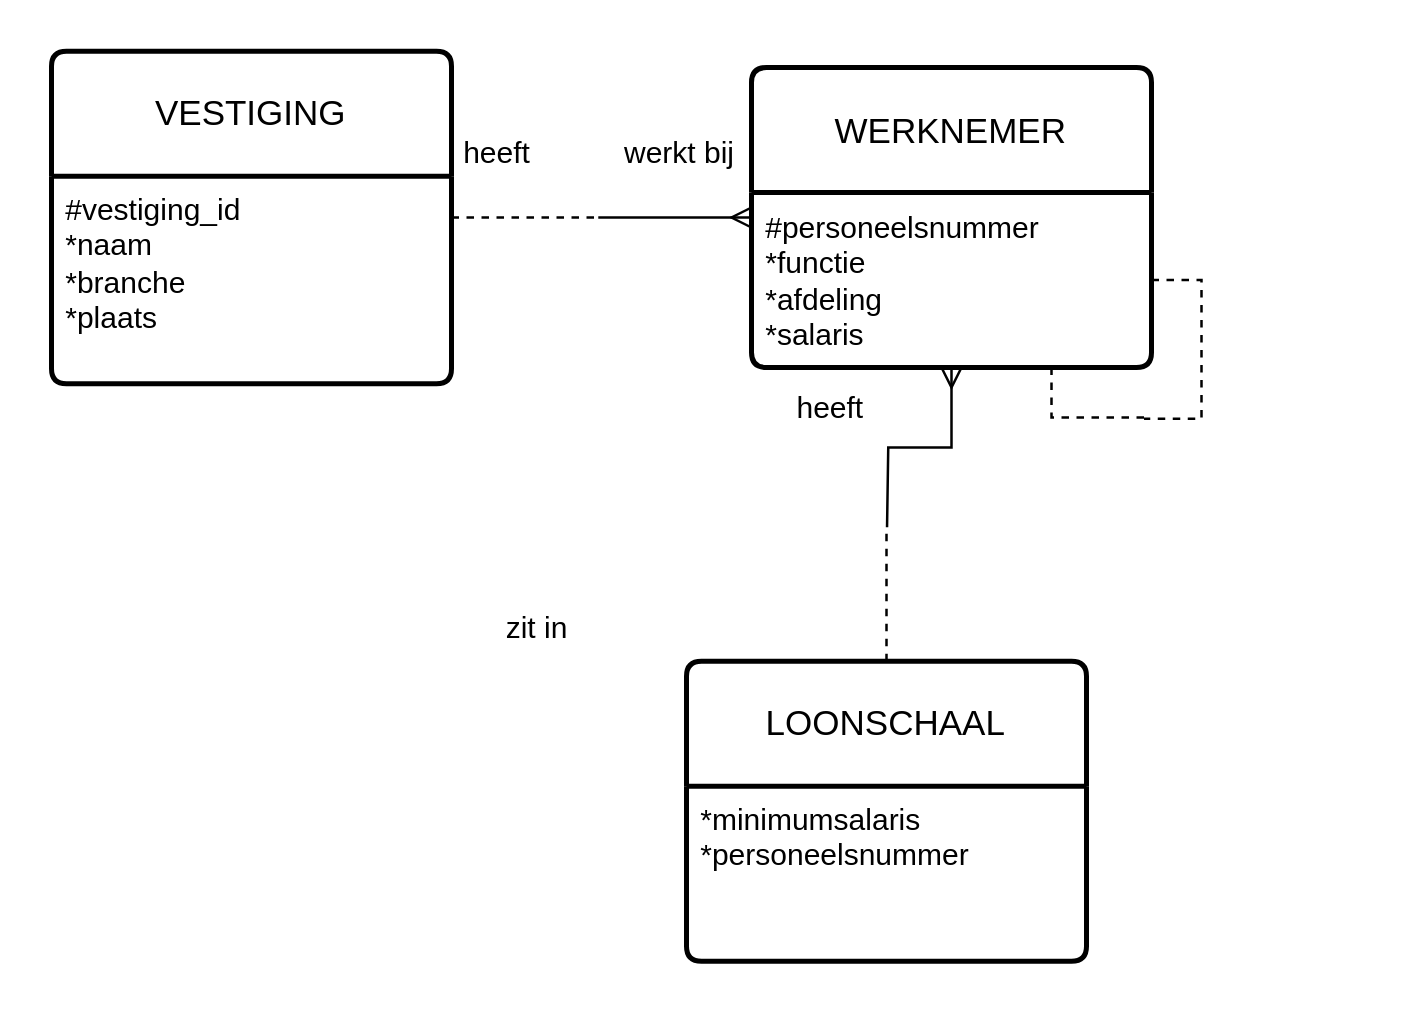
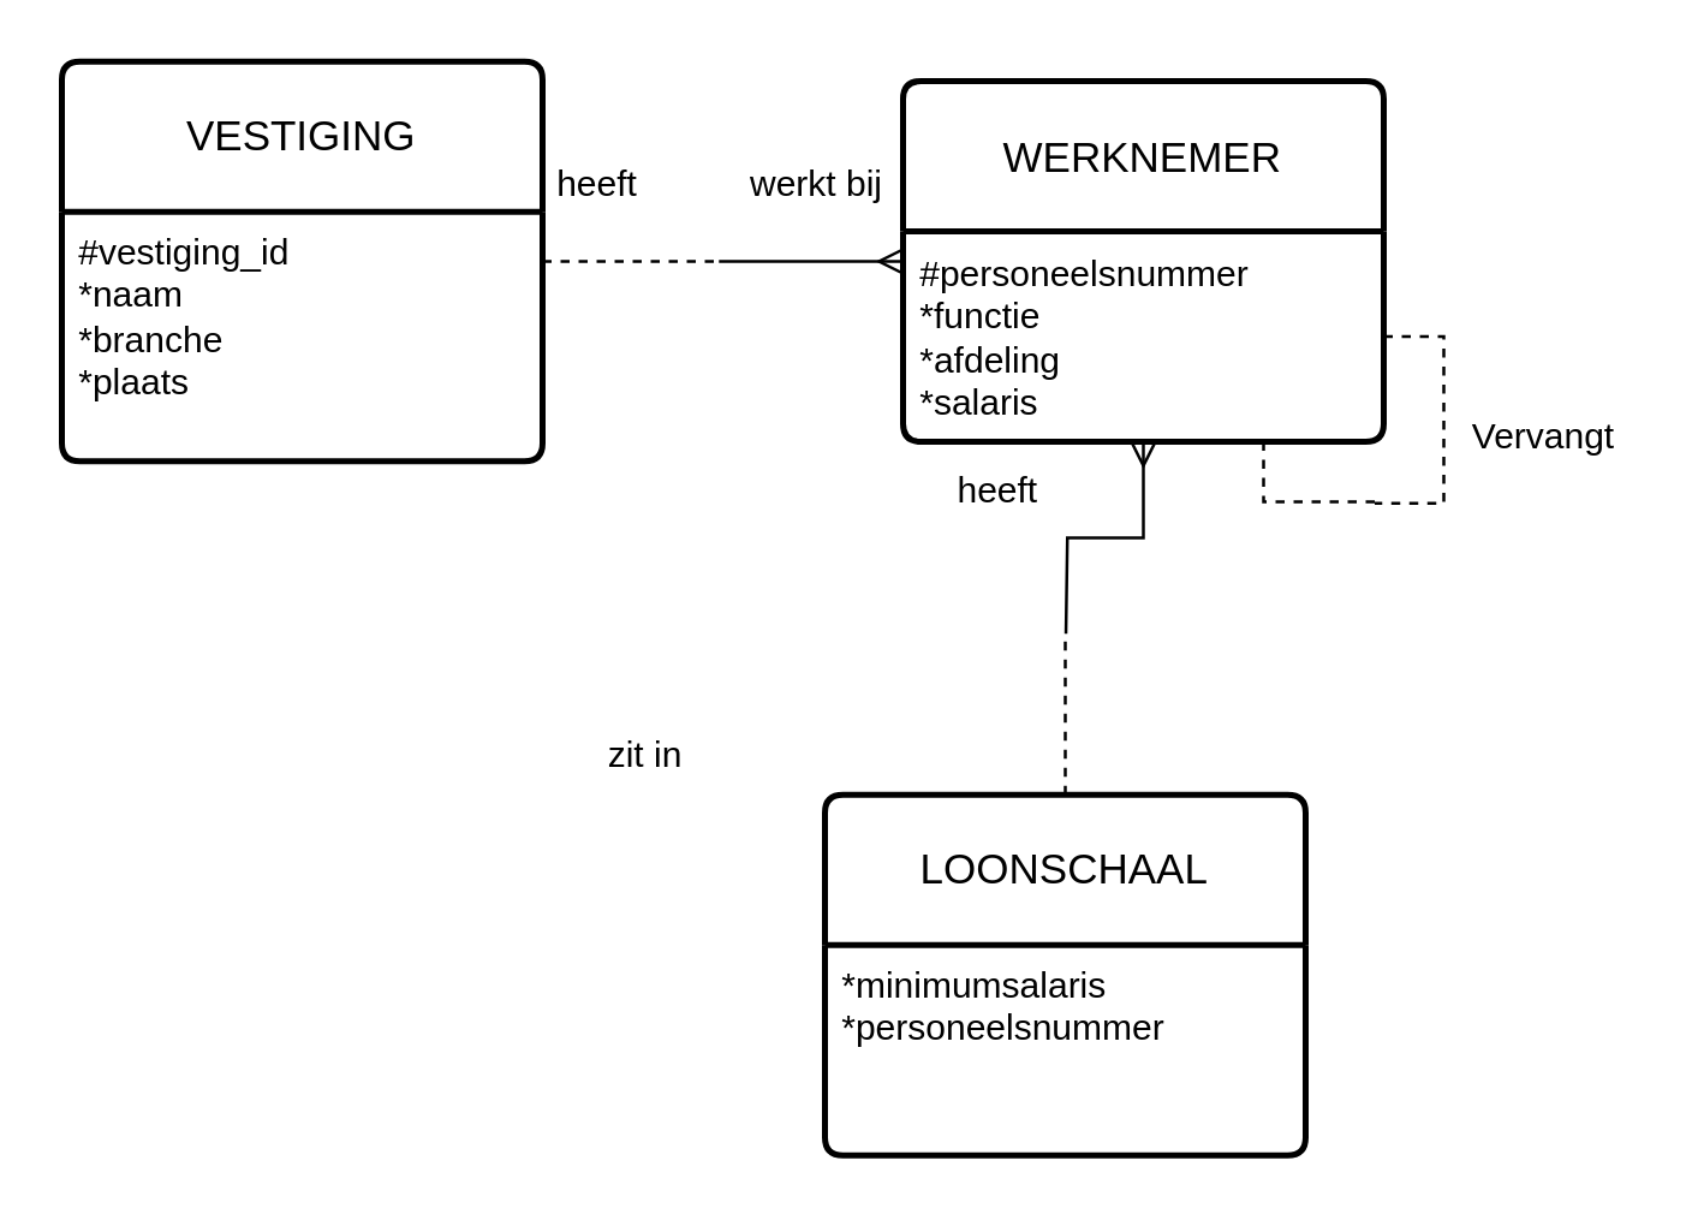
  <mxCell id="0" />
  <mxCell id="1" parent="0" />
  <mxCell id="2" style="edgeStyle=orthogonalEdgeStyle;rounded=0;orthogonalLoop=1;jettySize=auto;html=1;endArrow=none;endFill=0;dashed=1;" edge="1" parent="1" source="3"><mxGeometry relative="1" as="geometry"><mxPoint x="238.333" y="86.5" as="targetPoint" /></mxGeometry></mxCell>
  <mxCell id="3" value="VESTIGING" style="swimlane;childLayout=stackLayout;horizontal=1;startSize=50;horizontalStack=0;rounded=1;fontSize=14;fontStyle=0;strokeWidth=2;resizeParent=0;resizeLast=1;shadow=0;dashed=0;align=center;arcSize=4;whiteSpace=wrap;html=1;" vertex="1" parent="1"><mxGeometry x="20" y="20" width="160" height="133" as="geometry" /></mxCell>
  <mxCell id="4" value="#vestiging_id&lt;br&gt;*naam&lt;br&gt;*branche&lt;br&gt;*plaats" style="align=left;strokeColor=none;fillColor=none;spacingLeft=4;fontSize=12;verticalAlign=top;resizable=0;rotatable=0;part=1;html=1;" vertex="1" parent="3"><mxGeometry y="50" width="160" height="83" as="geometry" /></mxCell>
  <mxCell id="5" style="edgeStyle=orthogonalEdgeStyle;rounded=0;orthogonalLoop=1;jettySize=auto;html=1;endArrow=none;endFill=0;startArrow=ERmany;startFill=0;" edge="1" parent="1" source="6"><mxGeometry relative="1" as="geometry"><mxPoint x="238.714" y="86.5" as="targetPoint" /></mxGeometry></mxCell>
  <mxCell id="6" value="WERKNEMER" style="swimlane;childLayout=stackLayout;horizontal=1;startSize=50;horizontalStack=0;rounded=1;fontSize=14;fontStyle=0;strokeWidth=2;resizeParent=0;resizeLast=1;shadow=0;dashed=0;align=center;arcSize=4;whiteSpace=wrap;html=1;" vertex="1" parent="1"><mxGeometry x="300" y="26.5" width="160" height="120" as="geometry" /></mxCell>
  <mxCell id="7" value="#personeelsnummer&lt;br&gt;*functie&lt;br&gt;*afdeling&lt;br&gt;*salaris" style="align=left;strokeColor=none;fillColor=none;spacingLeft=4;fontSize=12;verticalAlign=top;resizable=0;rotatable=0;part=1;html=1;" vertex="1" parent="6"><mxGeometry y="50" width="160" height="70" as="geometry" /></mxCell>
  <mxCell id="8" style="edgeStyle=orthogonalEdgeStyle;rounded=0;orthogonalLoop=1;jettySize=auto;html=1;endArrow=none;endFill=0;dashed=1;" edge="1" parent="1" source="9"><mxGeometry relative="1" as="geometry"><mxPoint x="354" y="210" as="targetPoint" /></mxGeometry></mxCell>
  <mxCell id="9" value="LOONSCHAAL" style="swimlane;childLayout=stackLayout;horizontal=1;startSize=50;horizontalStack=0;rounded=1;fontSize=14;fontStyle=0;strokeWidth=2;resizeParent=0;resizeLast=1;shadow=0;dashed=0;align=center;arcSize=4;whiteSpace=wrap;html=1;" vertex="1" parent="1"><mxGeometry x="274" y="264" width="160" height="120" as="geometry" /></mxCell>
  <mxCell id="10" value="*minimumsalaris&lt;br&gt;*personeelsnummer" style="align=left;strokeColor=none;fillColor=none;spacingLeft=4;fontSize=12;verticalAlign=top;resizable=0;rotatable=0;part=1;html=1;" vertex="1" parent="9"><mxGeometry y="50" width="160" height="70" as="geometry" /></mxCell>
  <mxCell id="11" style="edgeStyle=orthogonalEdgeStyle;rounded=0;orthogonalLoop=1;jettySize=auto;html=1;endArrow=none;endFill=0;dashed=1;" edge="1" parent="1" source="7"><mxGeometry relative="1" as="geometry"><mxPoint x="457" y="167" as="targetPoint" /><Array as="points"><mxPoint x="480" y="111" /><mxPoint x="480" y="167" /></Array></mxGeometry></mxCell>
  <mxCell id="12" style="edgeStyle=orthogonalEdgeStyle;rounded=0;orthogonalLoop=1;jettySize=auto;html=1;endArrow=none;endFill=0;dashed=1;exitX=0.75;exitY=1;exitDx=0;exitDy=0;" edge="1" parent="1" source="7"><mxGeometry relative="1" as="geometry"><mxPoint x="458" y="167" as="targetPoint" /></mxGeometry></mxCell>
+ <mxCell id="13" value="Vervangt" style="text;html=1;align=center;verticalAlign=middle;resizable=0;points=[];autosize=1;strokeColor=none;fillColor=none;" vertex="1" parent="1"><mxGeometry x="480" y="132" width="65" height="26" as="geometry" /></mxCell>
  <mxCell id="14" style="edgeStyle=orthogonalEdgeStyle;rounded=0;orthogonalLoop=1;jettySize=auto;html=1;startArrow=ERmany;startFill=0;endArrow=none;endFill=0;" edge="1" parent="1" source="7"><mxGeometry relative="1" as="geometry"><mxPoint x="354.222" y="210.4" as="targetPoint" /></mxGeometry></mxCell>
  <mxCell id="15" value="heeft" style="text;html=1;align=center;verticalAlign=middle;resizable=0;points=[];autosize=1;strokeColor=none;fillColor=none;" vertex="1" parent="1"><mxGeometry x="175" y="48" width="45" height="26" as="geometry" /></mxCell>
  <mxCell id="16" value="werkt bij" style="text;html=1;align=center;verticalAlign=middle;resizable=0;points=[];autosize=1;strokeColor=none;fillColor=none;" vertex="1" parent="1"><mxGeometry x="240" y="48" width="62" height="26" as="geometry" /></mxCell>
  <mxCell id="17" value="heeft&amp;nbsp;" style="text;html=1;align=center;verticalAlign=middle;resizable=0;points=[];autosize=1;strokeColor=none;fillColor=none;" vertex="1" parent="1"><mxGeometry x="309" y="150" width="48" height="26" as="geometry" /></mxCell>
  <mxCell id="18" value="zit in" style="text;html=1;align=center;verticalAlign=middle;resizable=0;points=[];autosize=1;strokeColor=none;fillColor=none;" vertex="1" parent="1"><mxGeometry x="192" y="238" width="43" height="26" as="geometry" /></mxCell>
